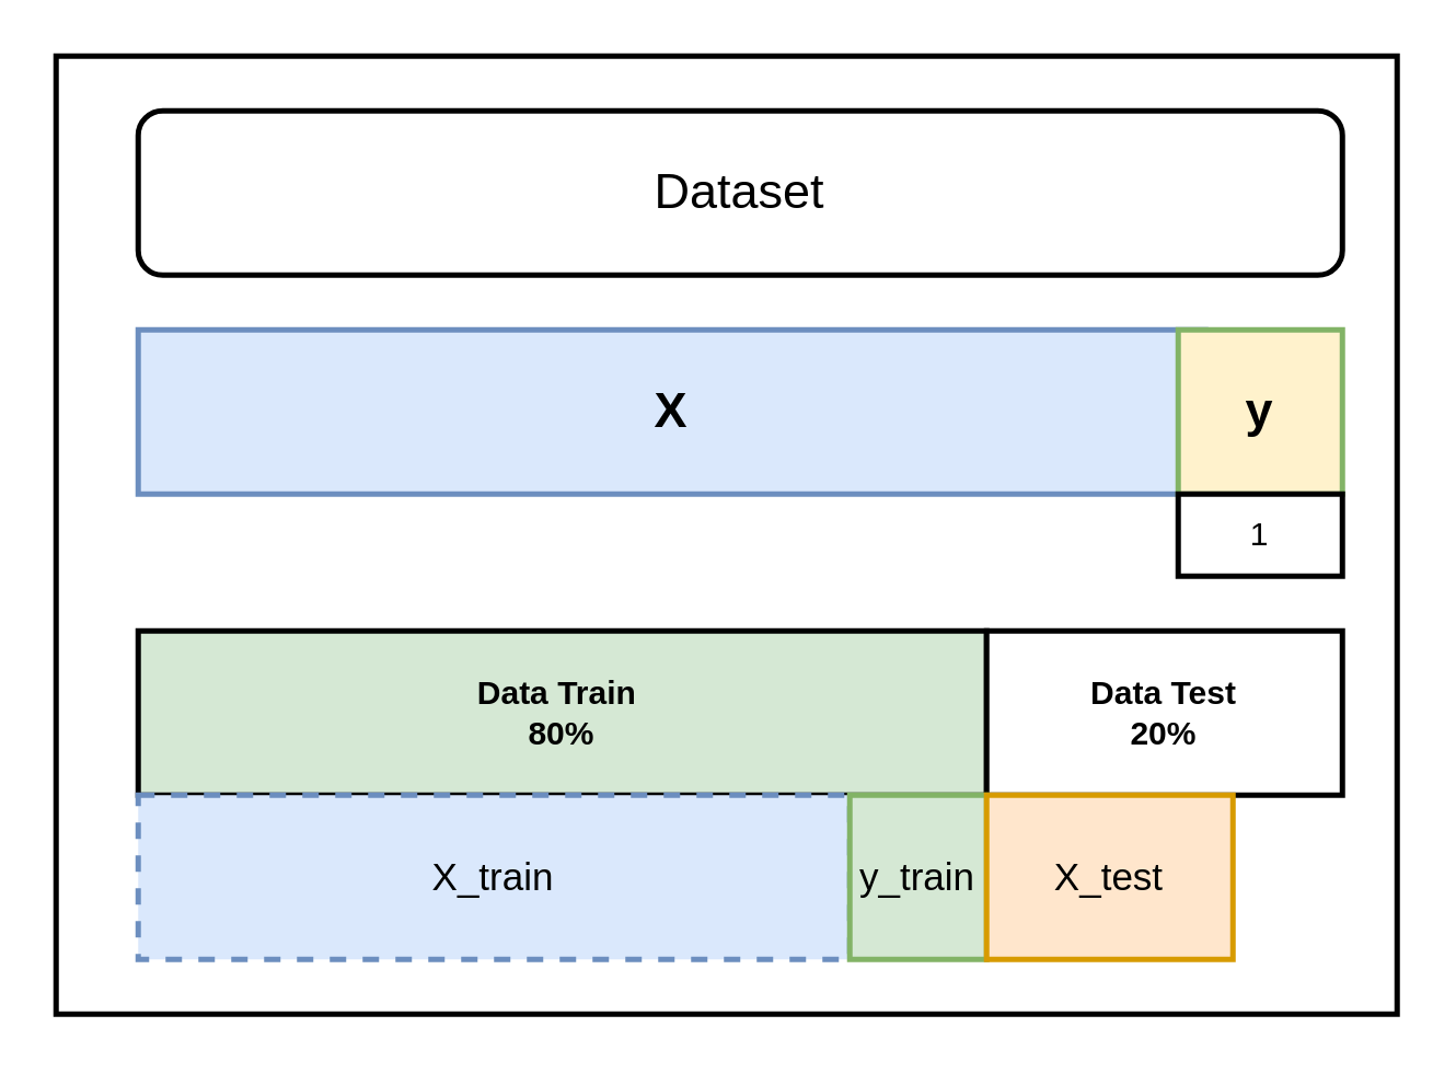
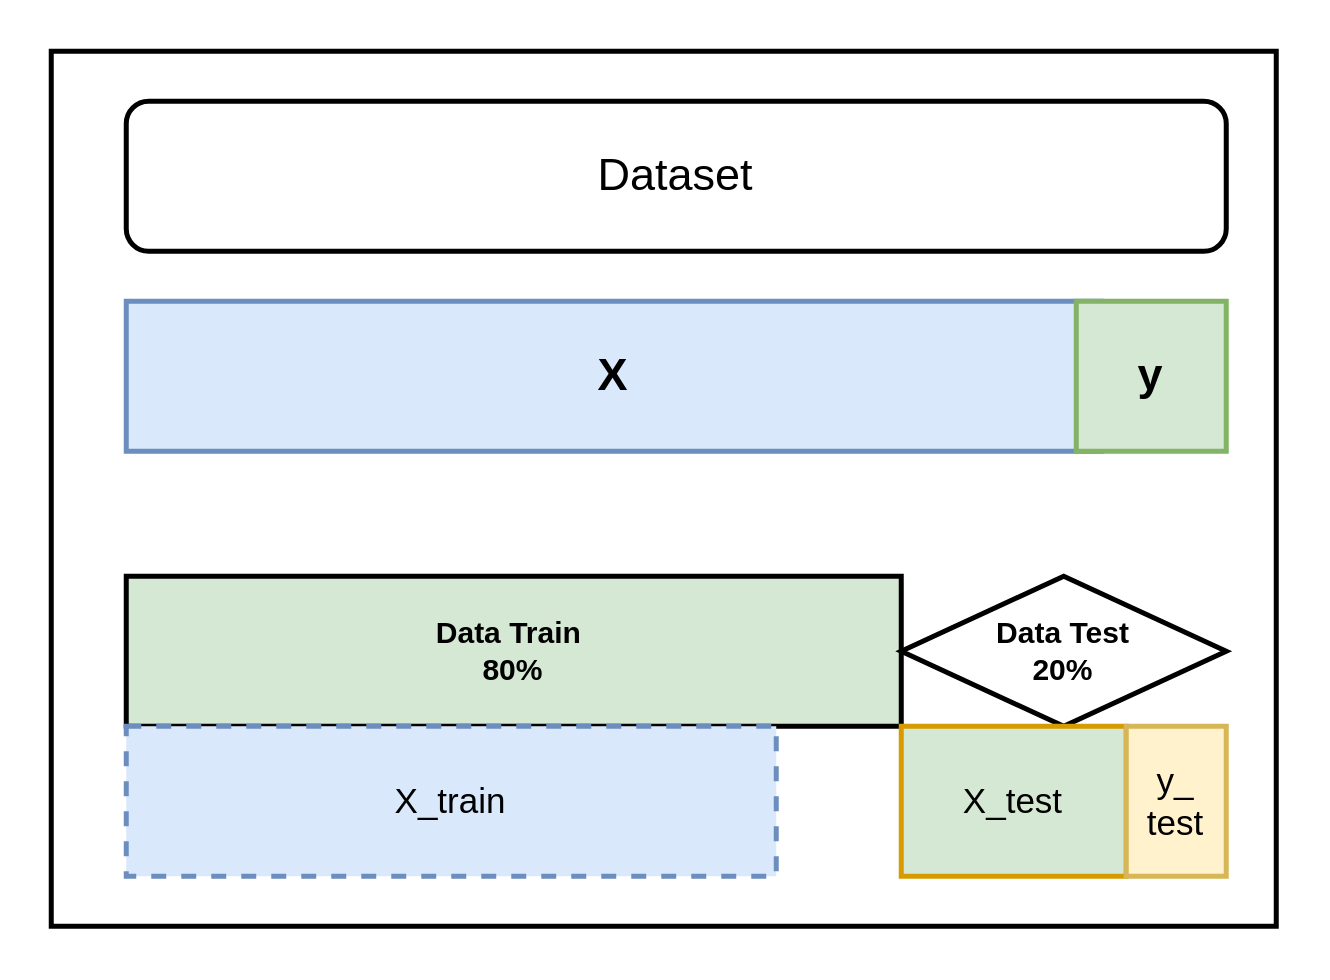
  <mxCell id="0" />
  <mxCell id="1" parent="0" />
  <mxCell id="2" value="" style="group" vertex="1" connectable="0" parent="1"><mxGeometry x="20" y="20" width="490" height="350" as="geometry" /></mxCell>
  <mxCell id="3" value="" style="rounded=0;whiteSpace=wrap;html=1;strokeWidth=2;" vertex="1" parent="2"><mxGeometry width="490" height="350" as="geometry" /></mxCell>
  <mxCell id="4" value="&lt;font style=&quot;font-size: 18px&quot;&gt;Dataset&lt;/font&gt;" style="rounded=1;whiteSpace=wrap;html=1;strokeWidth=2;" vertex="1" parent="2"><mxGeometry x="30" y="20" width="440" height="60" as="geometry" /></mxCell>
  <mxCell id="5" value="&lt;font style=&quot;font-size: 18px&quot;&gt;&lt;b&gt;X&lt;/b&gt;&lt;/font&gt;" style="rounded=0;whiteSpace=wrap;html=1;strokeWidth=2;fillColor=#dae8fc;strokeColor=#6c8ebf;" vertex="1" parent="2"><mxGeometry x="30" y="100" width="390" height="60" as="geometry" /></mxCell>
- <mxCell id="6" value="&lt;font style=&quot;font-size: 18px&quot;&gt;&lt;b&gt;y&lt;/b&gt;&lt;/font&gt;" style="rounded=0;whiteSpace=wrap;html=1;strokeWidth=2;fillColor=#fff2cc;strokeColor=#82b366;" vertex="1" parent="2"><mxGeometry x="410" y="100" width="60" height="60" as="geometry" /></mxCell>
- <mxCell id="7" value="1" style="rounded=0;whiteSpace=wrap;html=1;strokeWidth=2;" vertex="1" parent="2"><mxGeometry x="410" y="160" width="60" height="30" as="geometry" /></mxCell>
+ <mxCell id="6" value="&lt;font style=&quot;font-size: 18px&quot;&gt;&lt;b&gt;y&lt;/b&gt;&lt;/font&gt;" style="rounded=0;whiteSpace=wrap;html=1;strokeWidth=2;fillColor=#d5e8d4;strokeColor=#82b366;" vertex="1" parent="2"><mxGeometry x="410" y="100" width="60" height="60" as="geometry" /></mxCell>
  <mxCell id="8" value="&lt;b&gt;Data Train&amp;nbsp;&lt;br&gt;80%&lt;/b&gt;" style="rounded=0;whiteSpace=wrap;html=1;strokeWidth=2;fillColor=#d5e8d4;" vertex="1" parent="2"><mxGeometry x="30" y="210" width="310" height="60" as="geometry" /></mxCell>
- <mxCell id="9" value="&lt;b&gt;Data Test&lt;br&gt;20%&lt;/b&gt;" style="rounded=0;whiteSpace=wrap;html=1;strokeWidth=2;" vertex="1" parent="2"><mxGeometry x="340" y="210" width="130" height="60" as="geometry" /></mxCell>
+ <mxCell id="9" value="&lt;b&gt;Data Test&lt;br&gt;20%&lt;/b&gt;" style="rhombus;whiteSpace=wrap;html=1;strokeWidth=2;" vertex="1" parent="2"><mxGeometry x="340" y="210" width="130" height="60" as="geometry" /></mxCell>
  <mxCell id="10" value="&lt;font style=&quot;font-size: 14px&quot;&gt;X_train&lt;/font&gt;" style="rounded=0;whiteSpace=wrap;html=1;strokeWidth=2;fillColor=#dae8fc;strokeColor=#6c8ebf;dashed=1;" vertex="1" parent="2"><mxGeometry x="30" y="270" width="260" height="60" as="geometry" /></mxCell>
- <mxCell id="11" value="&lt;font style=&quot;font-size: 14px&quot;&gt;y_train&lt;/font&gt;" style="rounded=0;whiteSpace=wrap;html=1;strokeWidth=2;fillColor=#d5e8d4;strokeColor=#82b366;" vertex="1" parent="2"><mxGeometry x="290" y="270" width="50" height="60" as="geometry" /></mxCell>
- <mxCell id="12" value="&lt;font style=&quot;font-size: 14px&quot;&gt;X_test&lt;/font&gt;" style="rounded=0;whiteSpace=wrap;html=1;strokeWidth=2;fillColor=#ffe6cc;strokeColor=#d79b00;" vertex="1" parent="2"><mxGeometry x="340" y="270" width="90" height="60" as="geometry" /></mxCell>
+ <mxCell id="12" value="&lt;font style=&quot;font-size: 14px&quot;&gt;X_test&lt;/font&gt;" style="rounded=0;whiteSpace=wrap;html=1;strokeWidth=2;fillColor=#d5e8d4;strokeColor=#d79b00;" vertex="1" parent="2"><mxGeometry x="340" y="270" width="90" height="60" as="geometry" /></mxCell>
+ <mxCell id="13" value="&lt;font style=&quot;font-size: 14px&quot;&gt;y_&lt;br&gt;test&lt;/font&gt;" style="rounded=0;whiteSpace=wrap;html=1;strokeWidth=2;fillColor=#fff2cc;strokeColor=#d6b656;" vertex="1" parent="2"><mxGeometry x="430" y="270" width="40" height="60" as="geometry" /></mxCell>
